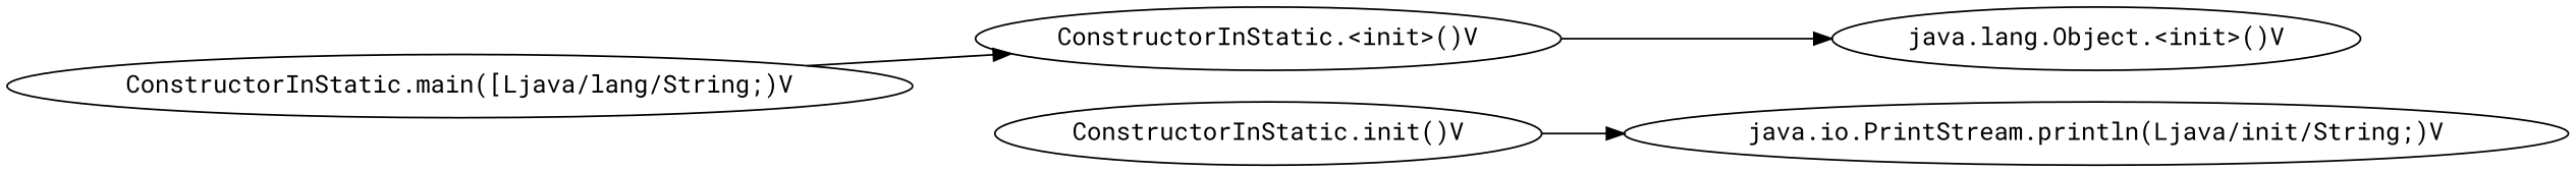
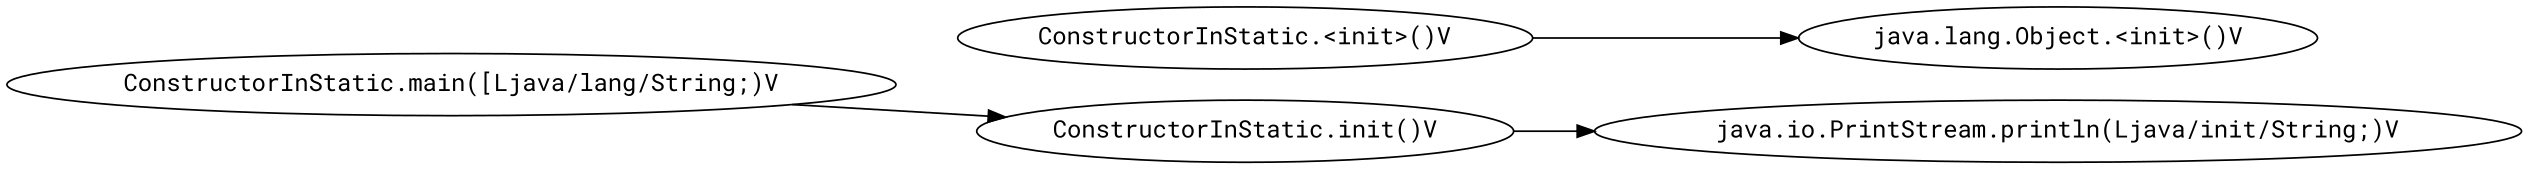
  digraph {
    fontname="Roboto Mono"
    rankdir=LR
    node [fontname="Roboto Mono"]
    edge [fontname="Roboto Mono"]
    n1 [label="ConstructorInStatic.<init>()V"]
    n2 [label="java.lang.Object.<init>()V"]
    n3 [label="ConstructorInStatic.main([Ljava/lang/String;)V"]
    n4 [label="ConstructorInStatic.init()V"]
    n5 [label="java.io.PrintStream.println(Ljava/init/String;)V"]
    n1 -> n2
-   n3 -> n1
+   n3 -> n4
    n4 -> n5
  }
